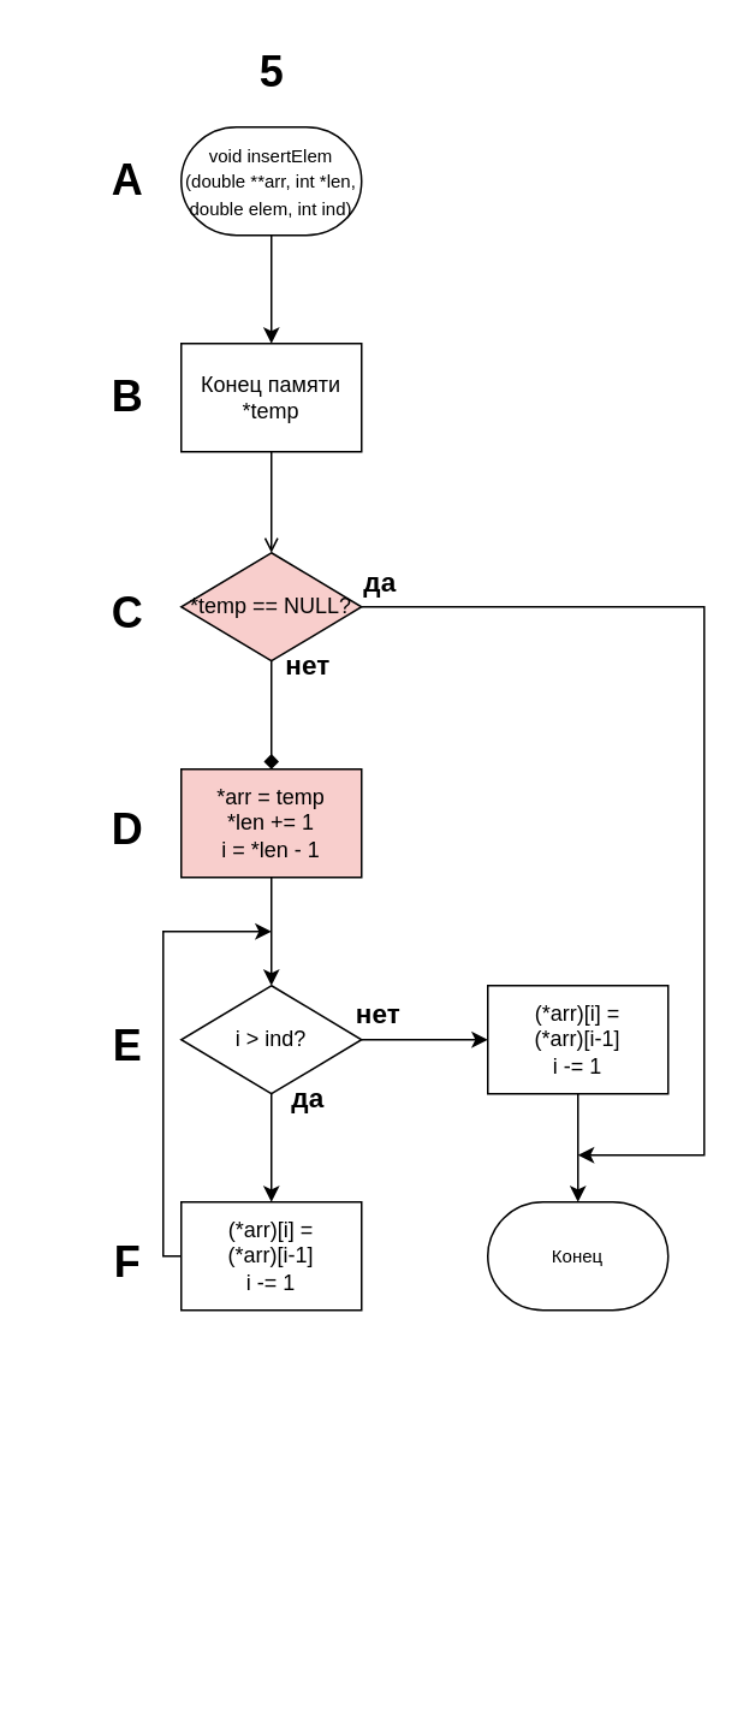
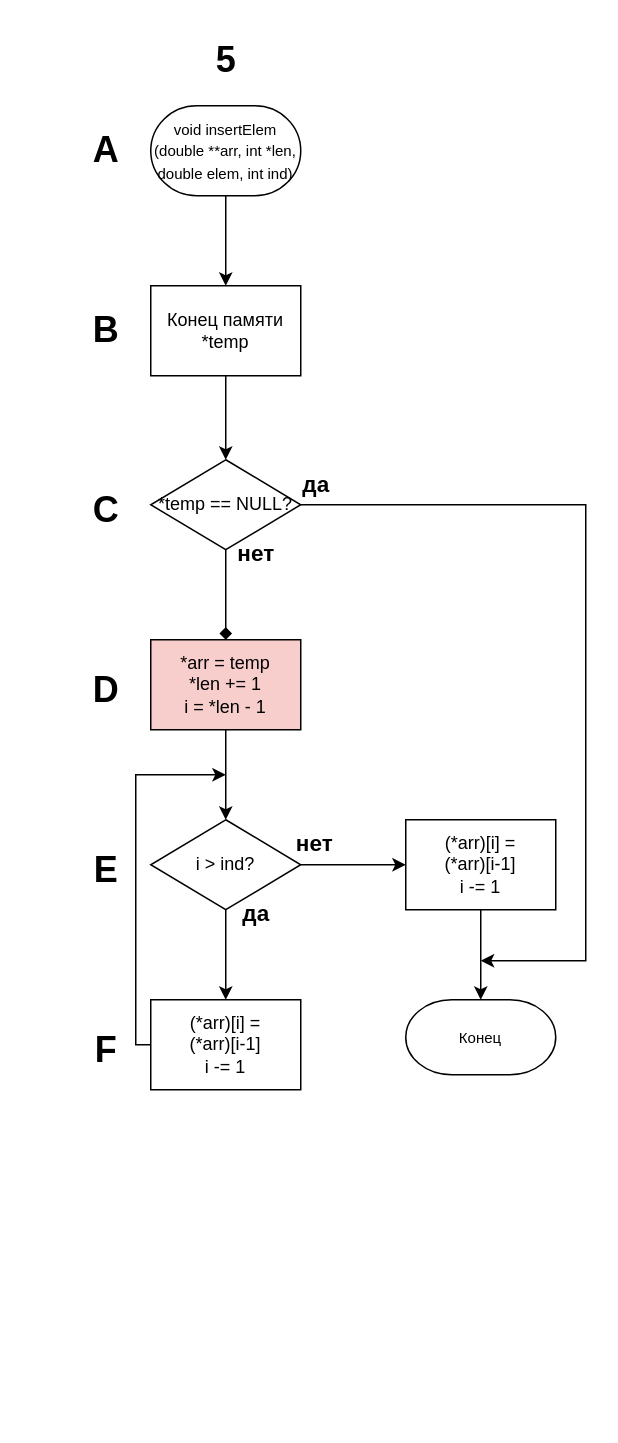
  <mxCell id="0" />
  <mxCell id="1" parent="0" />
  <mxCell id="2" value="" style="edgeStyle=orthogonalEdgeStyle;rounded=0;orthogonalLoop=1;jettySize=auto;html=1;" parent="1" source="3" edge="1"><mxGeometry relative="1" as="geometry"><mxPoint x="150" y="190" as="targetPoint" /></mxGeometry></mxCell>
  <mxCell id="3" value="&lt;font style=&quot;font-size: 10px;&quot;&gt;void insertElem (double **arr, int *len, double elem, int ind)&lt;/font&gt;" style="strokeWidth=1;html=1;shape=mxgraph.flowchart.terminator;whiteSpace=wrap;" parent="1" vertex="1"><mxGeometry x="100" y="70" width="100" height="60" as="geometry" /></mxCell>
  <mxCell id="4" value="5" style="text;strokeColor=none;fillColor=none;html=1;fontSize=24;fontStyle=1;verticalAlign=middle;align=center;" parent="1" vertex="1"><mxGeometry x="100" width="100" height="40" as="geometry" y="20" /></mxCell>
  <mxCell id="5" value="D" style="text;strokeColor=none;fillColor=none;html=1;fontSize=24;fontStyle=1;verticalAlign=middle;align=center;" parent="1" vertex="1"><mxGeometry x="20" y="440" width="100" height="40" as="geometry" /></mxCell>
  <mxCell id="6" value="C" style="text;strokeColor=none;fillColor=none;html=1;fontSize=24;fontStyle=1;verticalAlign=middle;align=center;" parent="1" vertex="1"><mxGeometry x="20" y="320" width="100" height="40" as="geometry" /></mxCell>
  <mxCell id="7" value="B" style="text;strokeColor=none;fillColor=none;html=1;fontSize=24;fontStyle=1;verticalAlign=middle;align=center;" parent="1" vertex="1"><mxGeometry x="20" y="200" width="100" height="40" as="geometry" /></mxCell>
  <mxCell id="8" value="A" style="text;strokeColor=none;fillColor=none;html=1;fontSize=24;fontStyle=1;verticalAlign=middle;align=center;" parent="1" vertex="1"><mxGeometry x="20" y="80" width="100" height="40" as="geometry" /></mxCell>
  <mxCell id="9" value="E" style="text;strokeColor=none;fillColor=none;html=1;fontSize=24;fontStyle=1;verticalAlign=middle;align=center;" parent="1" vertex="1"><mxGeometry x="20" y="560" width="100" height="40" as="geometry" /></mxCell>
  <mxCell id="10" value="F" style="text;strokeColor=none;fillColor=none;html=1;fontSize=24;fontStyle=1;verticalAlign=middle;align=center;" parent="1" vertex="1"><mxGeometry x="20" y="680" width="100" height="40" as="geometry" /></mxCell>
  <mxCell id="11" value="" style="edgeStyle=orthogonalEdgeStyle;rounded=0;orthogonalLoop=1;jettySize=auto;html=1;endArrow=diamond;" parent="1" source="12" target="15" edge="1"><mxGeometry relative="1" as="geometry" /></mxCell>
- <mxCell id="12" value="*temp == NULL?" style="rhombus;whiteSpace=wrap;html=1;fillColor=#f8cecc;" parent="1" vertex="1"><mxGeometry x="100" y="306" width="100" height="60" as="geometry" /></mxCell>
+ <mxCell id="12" value="*temp == NULL?" style="rhombus;whiteSpace=wrap;html=1;" parent="1" vertex="1"><mxGeometry x="100" y="306" width="100" height="60" as="geometry" /></mxCell>
  <mxCell id="13" value="&lt;font style=&quot;font-size: 15px;&quot;&gt;да&lt;/font&gt;" style="text;strokeColor=none;fillColor=none;html=1;fontSize=24;fontStyle=1;verticalAlign=middle;align=center;" parent="1" vertex="1"><mxGeometry x="160" y="300" width="100" height="40" as="geometry" /></mxCell>
  <mxCell id="14" value="" style="edgeStyle=orthogonalEdgeStyle;rounded=0;orthogonalLoop=1;jettySize=auto;html=1;" parent="1" source="15" edge="1"><mxGeometry relative="1" as="geometry"><mxPoint x="150" y="546" as="targetPoint" /></mxGeometry></mxCell>
  <mxCell id="15" value="*arr = temp&lt;br&gt;*len += 1&lt;br&gt;i = *len - 1" style="rounded=0;whiteSpace=wrap;html=1;fillColor=#f8cecc;" parent="1" vertex="1"><mxGeometry x="100" y="426" width="100" height="60" as="geometry" /></mxCell>
  <mxCell id="16" value="&lt;font style=&quot;font-size: 15px;&quot;&gt;нет&lt;/font&gt;" style="text;strokeColor=none;fillColor=none;html=1;fontSize=24;fontStyle=1;verticalAlign=middle;align=center;" parent="1" vertex="1"><mxGeometry x="120" y="346" width="100" height="40" as="geometry" /></mxCell>
  <mxCell id="17" style="edgeStyle=orthogonalEdgeStyle;rounded=0;orthogonalLoop=1;jettySize=auto;html=1;entryX=0.5;entryY=0;entryDx=0;entryDy=0;" parent="1" edge="1"><mxGeometry relative="1" as="geometry"><mxPoint x="150" y="670" as="targetPoint" /><Array as="points"><mxPoint x="90" y="940" /><mxPoint x="90" y="841" /><mxPoint x="91" y="841" /><mxPoint x="91" y="640" /><mxPoint x="150" y="640" /></Array></mxGeometry></mxCell>
  <mxCell id="18" style="edgeStyle=orthogonalEdgeStyle;rounded=0;orthogonalLoop=1;jettySize=auto;html=1;" parent="1" source="19" target="29" edge="1"><mxGeometry relative="1" as="geometry" /></mxCell>
  <mxCell id="19" value="i &amp;gt; ind?" style="rhombus;whiteSpace=wrap;html=1;" parent="1" vertex="1"><mxGeometry x="100" y="546" width="100" height="60" as="geometry" /></mxCell>
  <mxCell id="20" value="&lt;font style=&quot;font-size: 15px;&quot;&gt;нет&lt;/font&gt;" style="text;strokeColor=none;fillColor=none;html=1;fontSize=24;fontStyle=1;verticalAlign=middle;align=center;" parent="1" vertex="1"><mxGeometry x="159" y="539" width="100" height="40" as="geometry" /></mxCell>
  <mxCell id="21" value="" style="edgeStyle=orthogonalEdgeStyle;rounded=0;orthogonalLoop=1;jettySize=auto;html=1;" parent="1" source="19" target="24" edge="1"><mxGeometry relative="1" as="geometry" /></mxCell>
  <mxCell id="22" value="&lt;font style=&quot;font-size: 15px;&quot;&gt;да&lt;/font&gt;" style="text;strokeColor=none;fillColor=none;html=1;fontSize=24;fontStyle=1;verticalAlign=middle;align=center;" parent="1" vertex="1"><mxGeometry x="120" y="586" width="100" height="40" as="geometry" /></mxCell>
  <mxCell id="23" style="edgeStyle=orthogonalEdgeStyle;rounded=0;orthogonalLoop=1;jettySize=auto;html=1;" parent="1" source="24" edge="1"><mxGeometry relative="1" as="geometry"><mxPoint x="150" y="516" as="targetPoint" /><Array as="points"><mxPoint x="90" y="696" /><mxPoint x="90" y="516" /></Array></mxGeometry></mxCell>
  <mxCell id="24" value="(*arr)[i] =&lt;br&gt;(*arr)[i-1]&lt;br&gt;i -= 1" style="rounded=0;whiteSpace=wrap;html=1;" parent="1" vertex="1"><mxGeometry x="100" y="666" width="100" height="60" as="geometry" /></mxCell>
  <mxCell id="25" style="edgeStyle=orthogonalEdgeStyle;rounded=0;orthogonalLoop=1;jettySize=auto;html=1;exitX=0.5;exitY=1;exitDx=0;exitDy=0;" parent="1" source="22" target="22" edge="1"><mxGeometry relative="1" as="geometry" /></mxCell>
  <mxCell id="26" style="edgeStyle=orthogonalEdgeStyle;rounded=0;orthogonalLoop=1;jettySize=auto;html=1;" parent="1" source="12" edge="1"><mxGeometry relative="1" as="geometry"><mxPoint x="320" y="640" as="targetPoint" /><Array as="points"><mxPoint x="390" y="336" /><mxPoint x="390" y="640" /></Array></mxGeometry></mxCell>
- <mxCell id="27" value="&lt;font style=&quot;font-size: 10px;&quot;&gt;Конец&lt;/font&gt;" style="strokeWidth=1;html=1;shape=mxgraph.flowchart.terminator;whiteSpace=wrap;" parent="1" vertex="1"><mxGeometry x="270" y="666" width="100" height="60" as="geometry" /></mxCell>
+ <mxCell id="27" value="&lt;font style=&quot;font-size: 10px;&quot;&gt;Конец&lt;/font&gt;" style="strokeWidth=1;html=1;shape=mxgraph.flowchart.terminator;whiteSpace=wrap;" parent="1" vertex="1"><mxGeometry x="270" y="666" width="100" height="50" as="geometry" /></mxCell>
  <mxCell id="28" value="" style="edgeStyle=orthogonalEdgeStyle;rounded=0;orthogonalLoop=1;jettySize=auto;html=1;" parent="1" source="29" target="27" edge="1"><mxGeometry relative="1" as="geometry" /></mxCell>
  <mxCell id="29" value="(*arr)[i] =&lt;br&gt;(*arr)[i-1]&lt;br&gt;i -= 1" style="rounded=0;whiteSpace=wrap;html=1;" parent="1" vertex="1"><mxGeometry x="270" y="546" width="100" height="60" as="geometry" /></mxCell>
- <mxCell id="30" value="" style="edgeStyle=orthogonalEdgeStyle;rounded=0;orthogonalLoop=1;jettySize=auto;html=1;endArrow=open;" edge="1" parent="1" source="31" target="12"><mxGeometry relative="1" as="geometry" /></mxCell>
+ <mxCell id="30" value="" style="edgeStyle=orthogonalEdgeStyle;rounded=0;orthogonalLoop=1;jettySize=auto;html=1;" edge="1" parent="1" source="31" target="12"><mxGeometry relative="1" as="geometry" /></mxCell>
  <mxCell id="31" value="Конец памяти *temp" style="rounded=0;whiteSpace=wrap;html=1;" vertex="1" parent="1"><mxGeometry x="100" y="190" width="100" height="60" as="geometry" /></mxCell>
